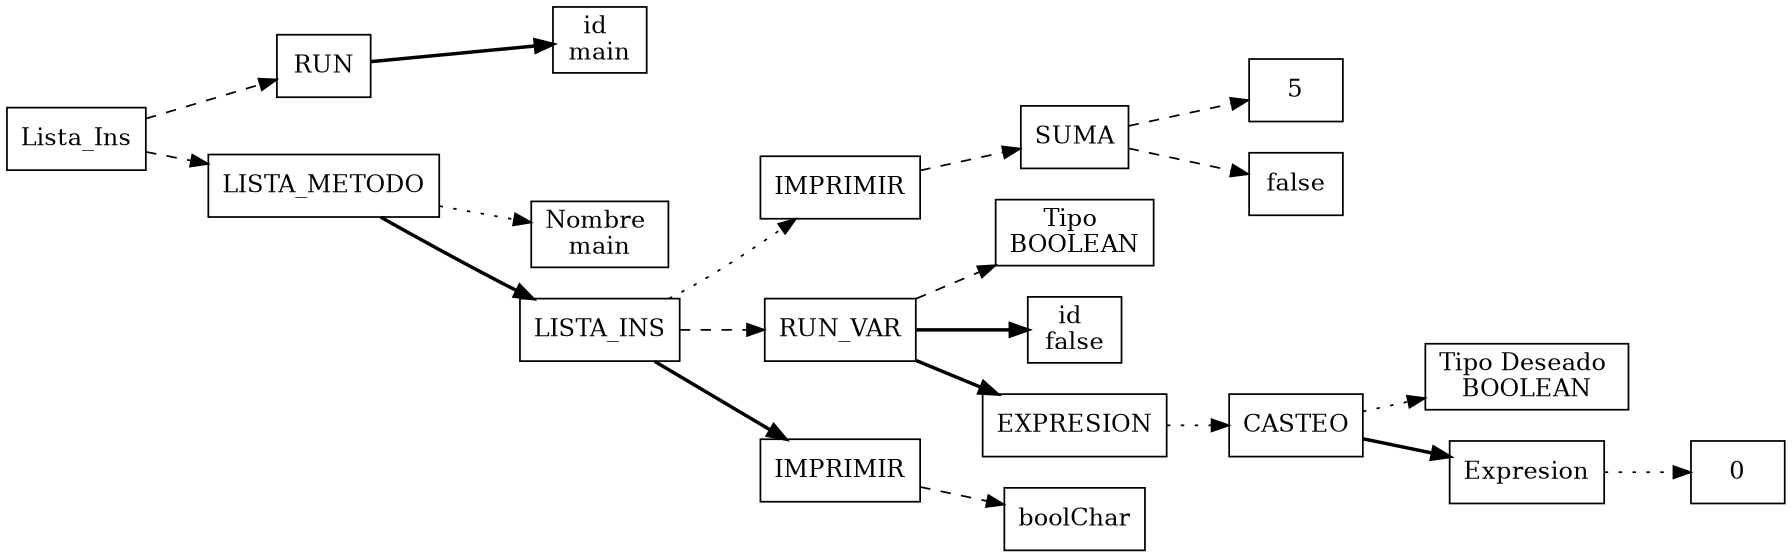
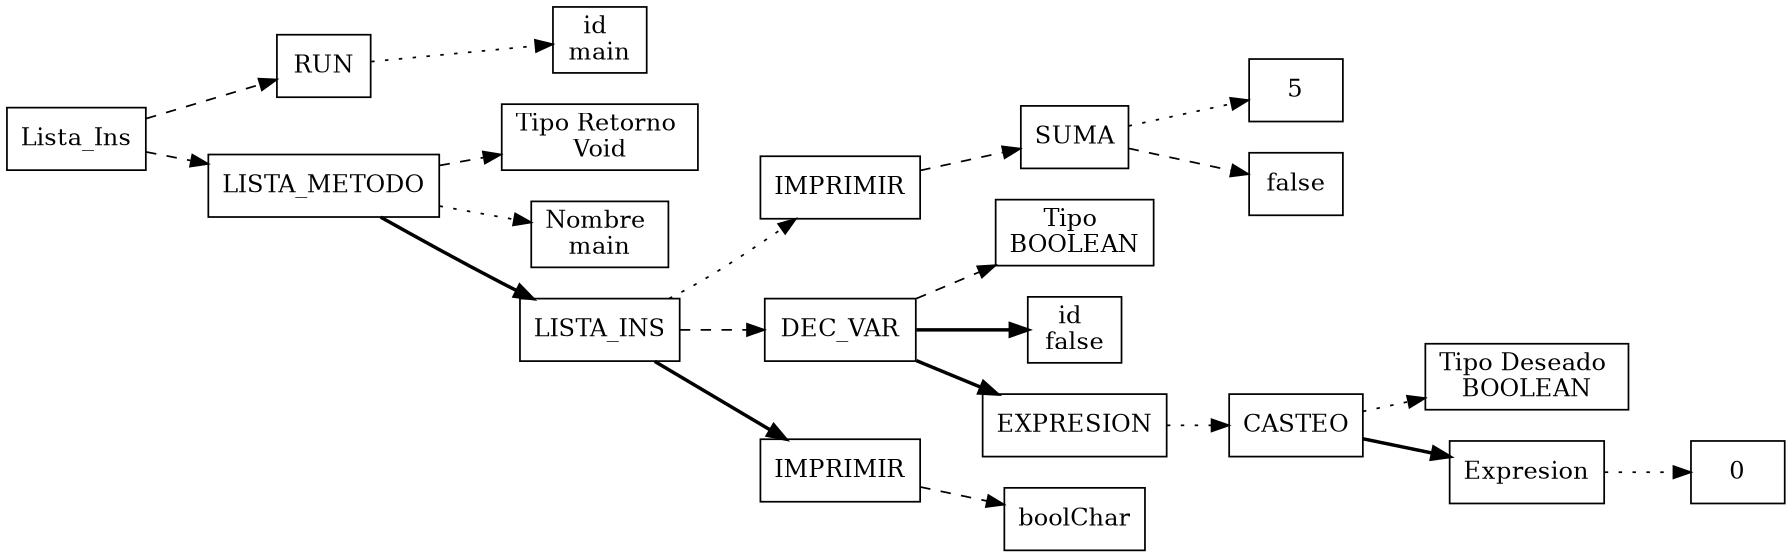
  digraph {
    rankdir=LR
    node [shape=box]
    edge [style=dashed]
    n1 [label=Lista_Ins]
    n2 [label=RUN]
    n3 [label=LISTA_METODO]
    n4 [label="id \nmain"]
+   n5 [label="Tipo Retorno \nVoid"]
    n6 [label="Nombre \nmain"]
    n7 [label=LISTA_INS]
    n8 [label=IMPRIMIR]
-   n9 [label=RUN_VAR]
+   n9 [label=DEC_VAR]
    n10 [label=IMPRIMIR]
    n11 [label=SUMA]
    n12 [label="Tipo \nBOOLEAN"]
    n13 [label="id \nfalse"]
    n14 [label=EXPRESION]
    n15 [label=boolChar]
    n16 [label=5]
    n17 [label=false]
    n18 [label=CASTEO]
    n19 [label="Tipo Deseado \nBOOLEAN"]
    n20 [label=Expresion]
    n21 [label=0]
    n1 -> n2
    n1 -> n3
-   n2 -> n4 [style=bold]
+   n2 -> n4 [style=dotted]
+   n3 -> n5
    n3 -> n6 [style=dotted]
    n3 -> n7 [style=bold]
    n7 -> n8 [style=dotted]
    n7 -> n9
    n7 -> n10 [style=bold]
    n8 -> n11
    n9 -> n12
    n9 -> n13 [style=bold]
    n9 -> n14 [style=bold]
    n10 -> n15
-   n11 -> n16
+   n11 -> n16 [style=dotted]
    n11 -> n17
    n14 -> n18 [style=dotted]
    n18 -> n19 [style=dotted]
    n18 -> n20 [style=bold]
    n20 -> n21 [style=dotted]
  }
